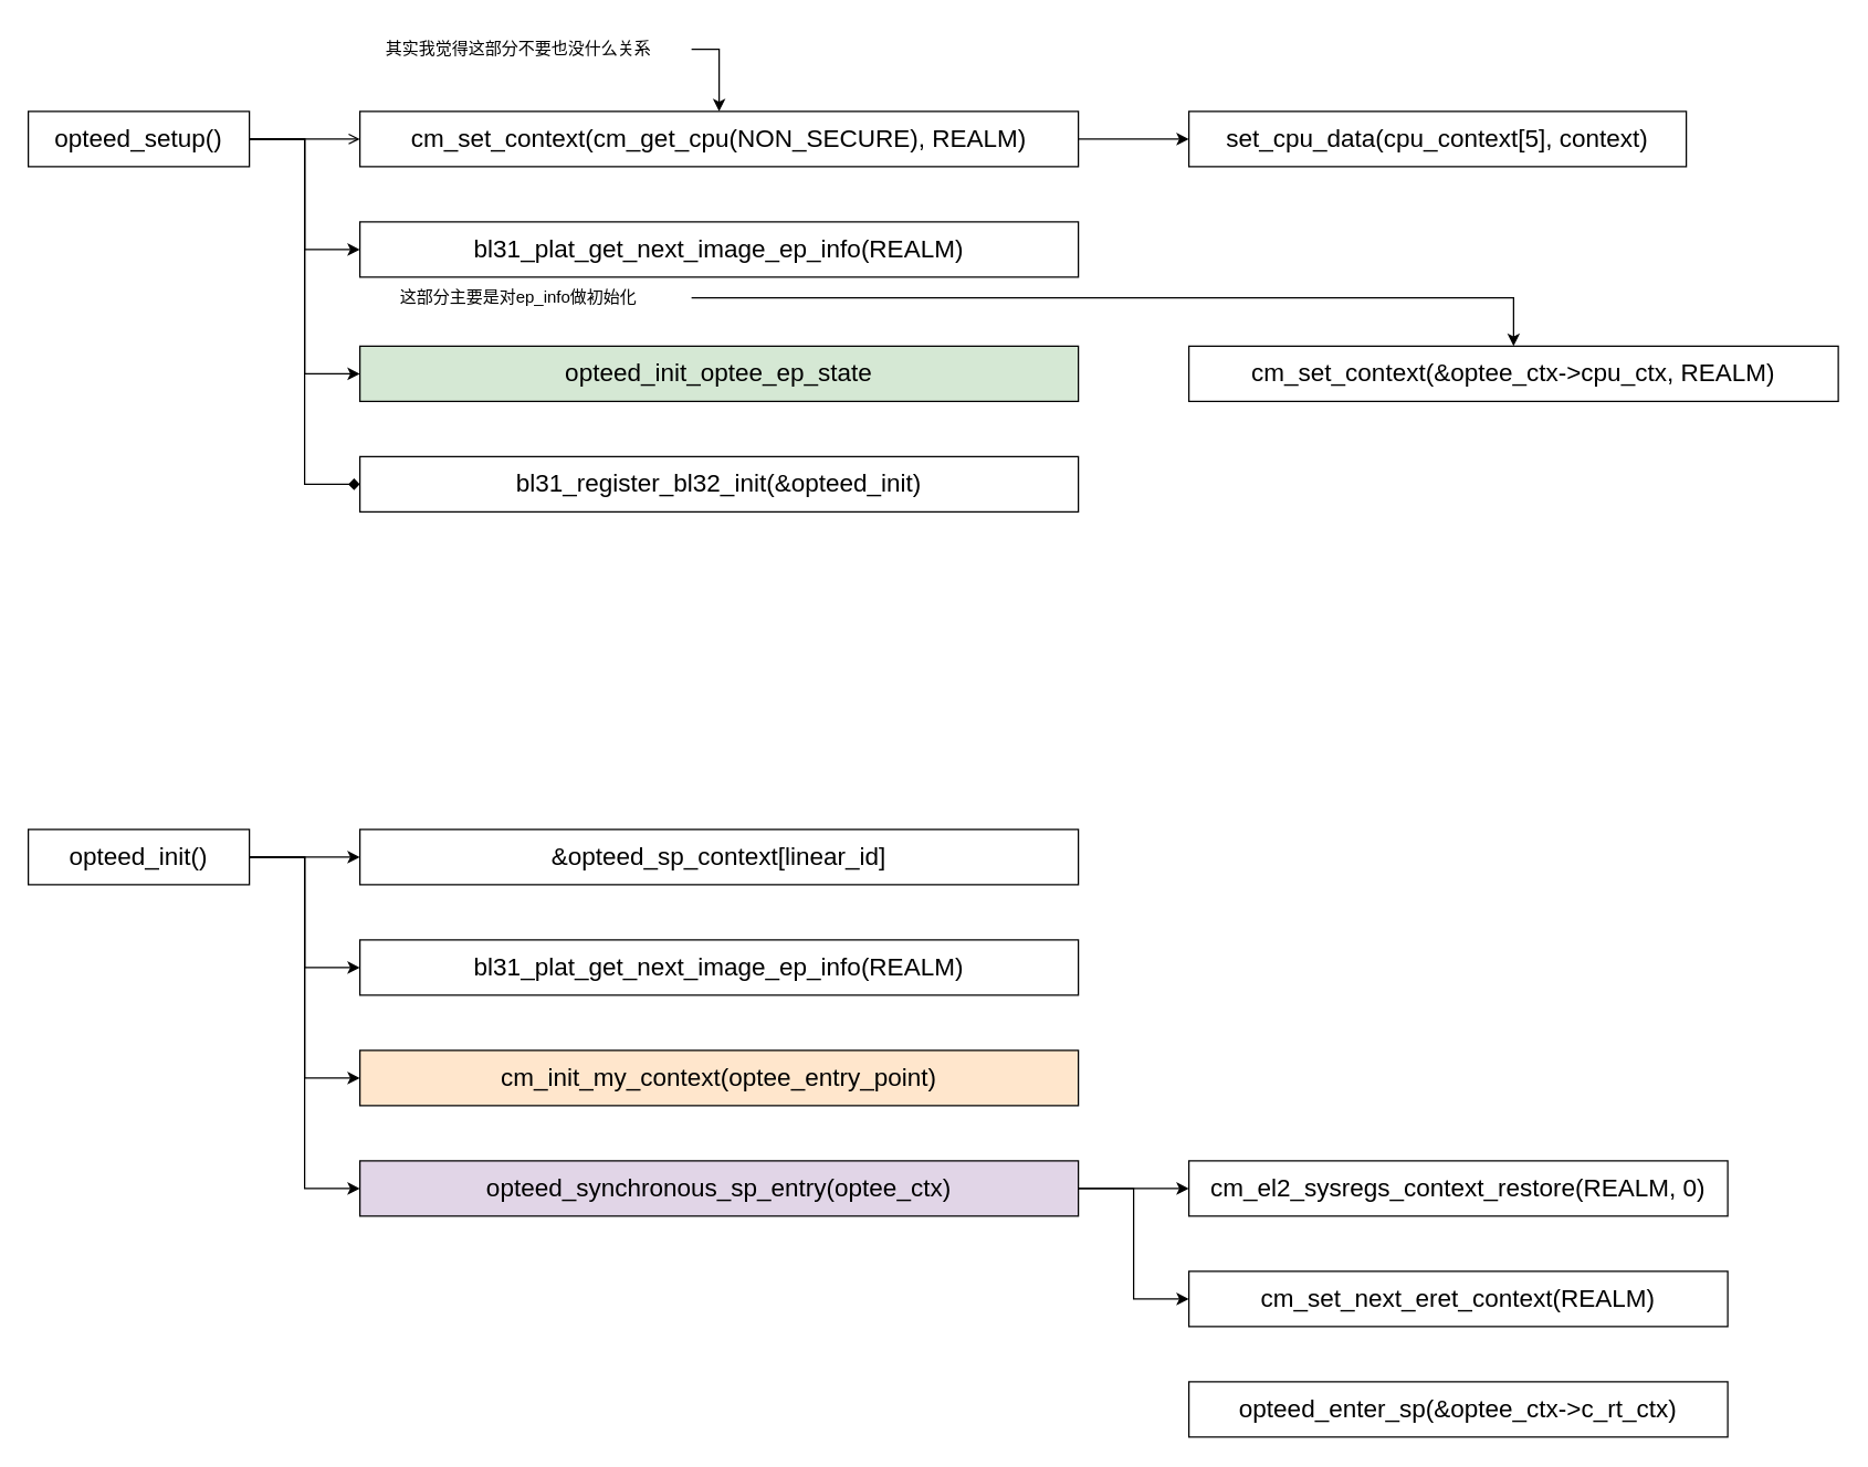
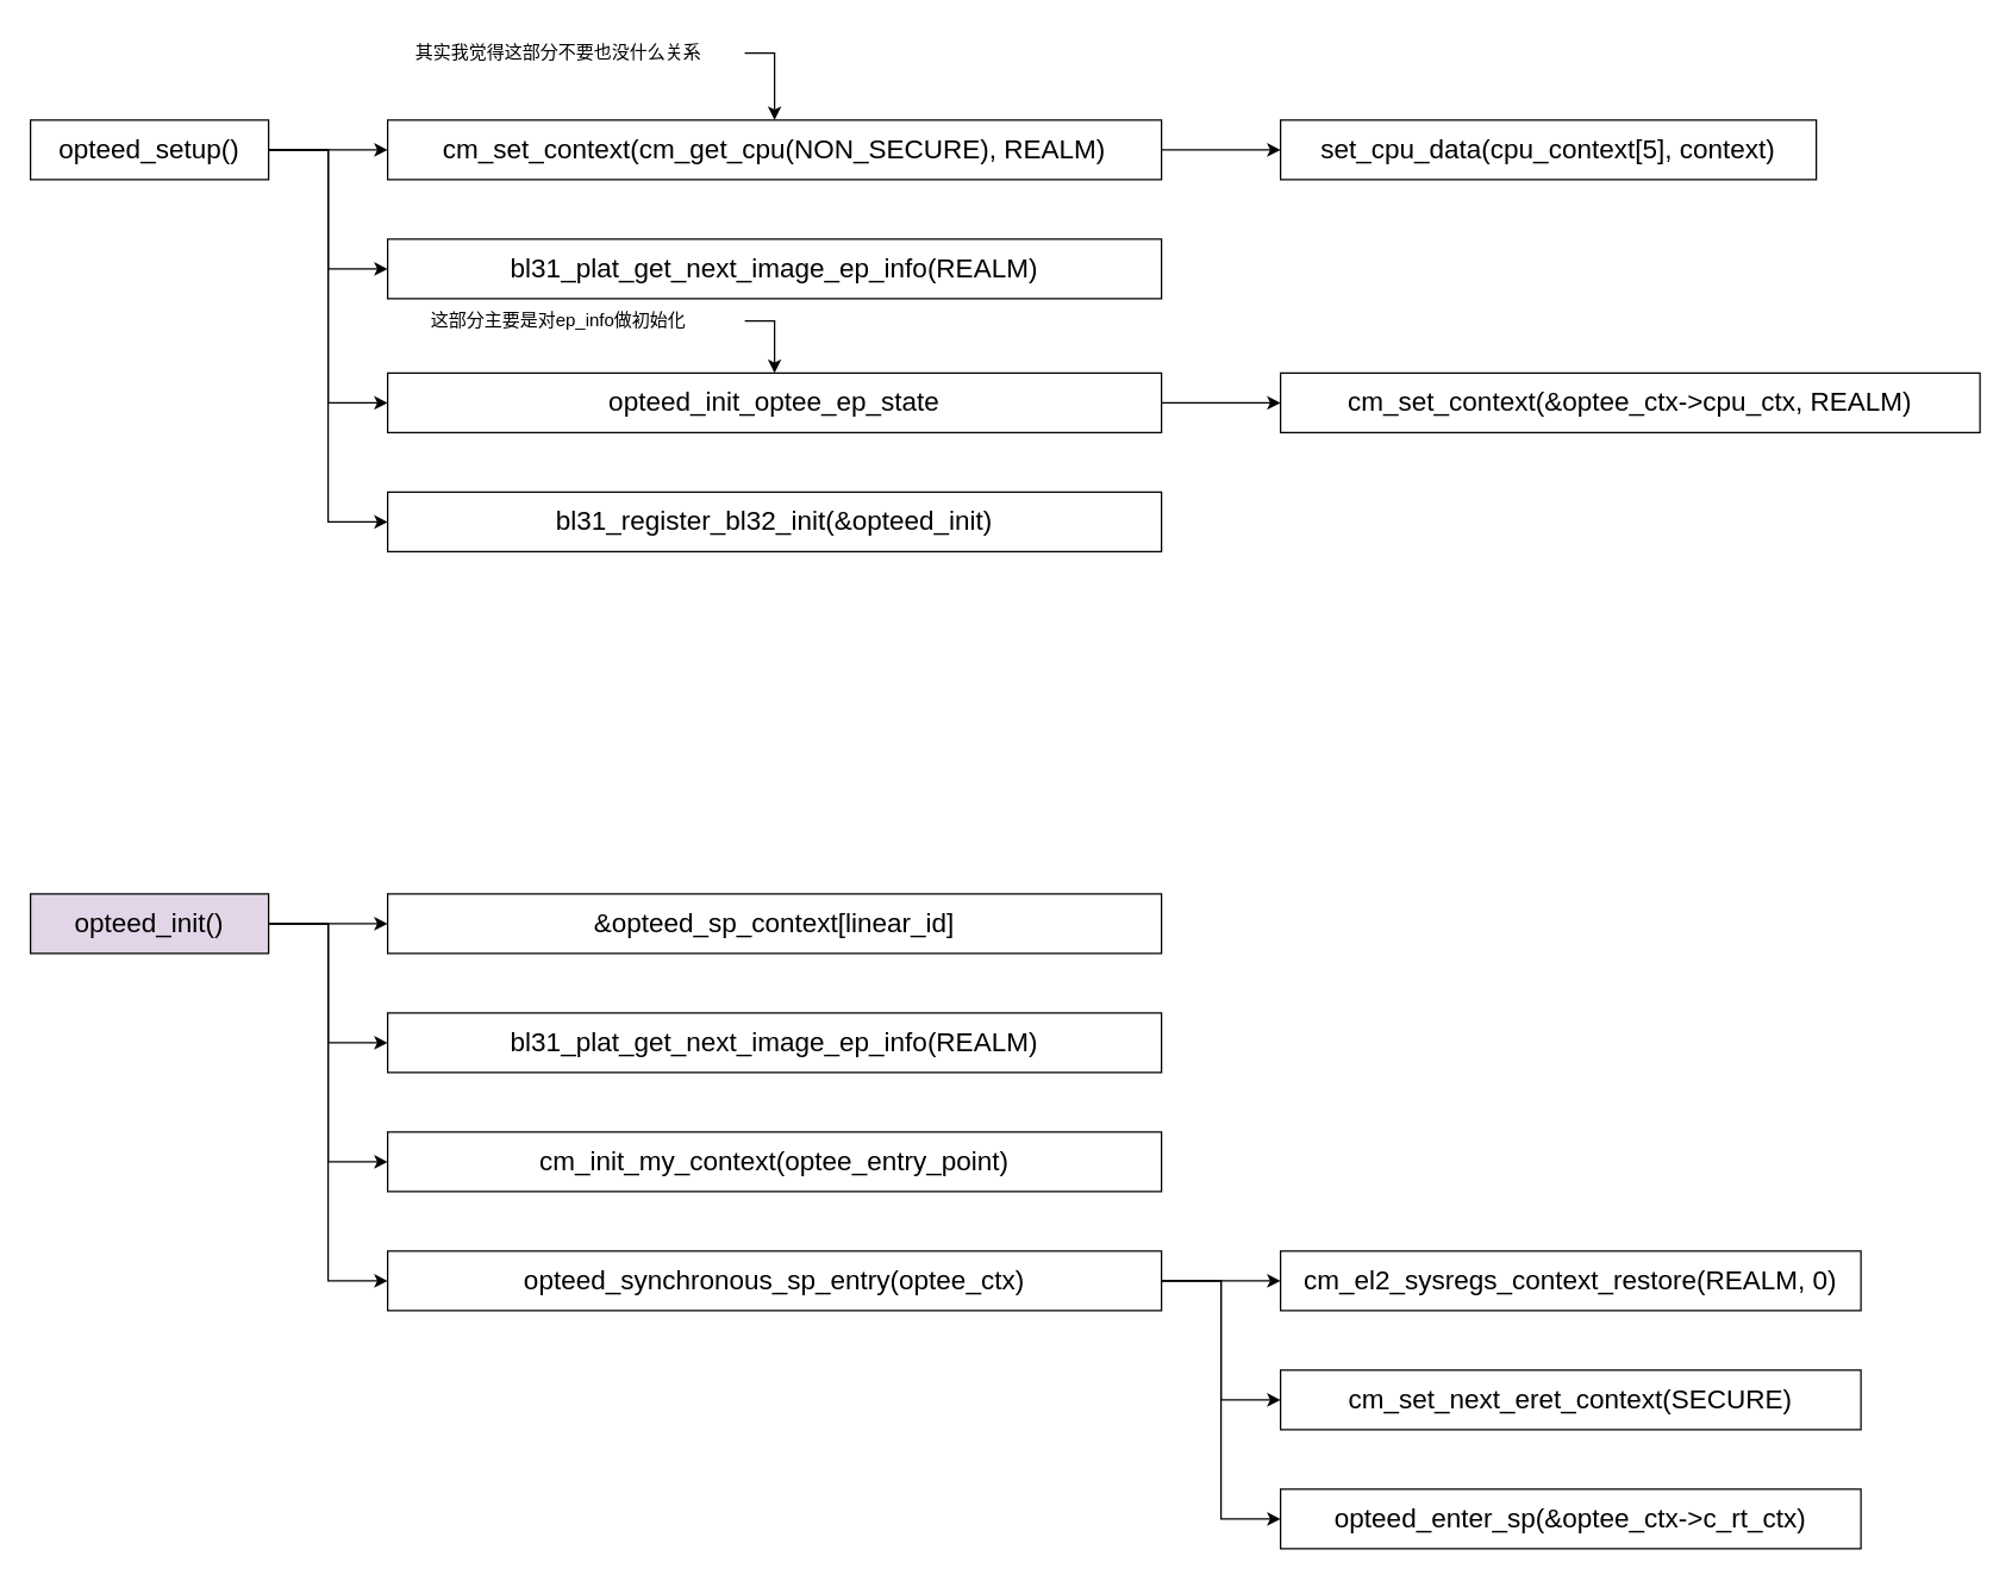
  <mxCell id="0" />
  <mxCell id="1" parent="0" />
- <mxCell id="2" style="edgeStyle=orthogonalEdgeStyle;rounded=0;orthogonalLoop=1;jettySize=auto;html=1;exitX=1;exitY=0.5;exitDx=0;exitDy=0;entryX=0;entryY=0.5;entryDx=0;entryDy=0;endArrow=open;" edge="1" parent="1" source="6" target="8"><mxGeometry relative="1" as="geometry" /></mxCell>
+ <mxCell id="2" style="edgeStyle=orthogonalEdgeStyle;rounded=0;orthogonalLoop=1;jettySize=auto;html=1;exitX=1;exitY=0.5;exitDx=0;exitDy=0;entryX=0;entryY=0.5;entryDx=0;entryDy=0;" edge="1" parent="1" source="6" target="8"><mxGeometry relative="1" as="geometry" /></mxCell>
  <mxCell id="3" style="edgeStyle=orthogonalEdgeStyle;rounded=0;orthogonalLoop=1;jettySize=auto;html=1;exitX=1;exitY=0.5;exitDx=0;exitDy=0;entryX=0;entryY=0.5;entryDx=0;entryDy=0;" edge="1" parent="1" source="6" target="10"><mxGeometry relative="1" as="geometry" /></mxCell>
  <mxCell id="4" style="edgeStyle=orthogonalEdgeStyle;rounded=0;orthogonalLoop=1;jettySize=auto;html=1;exitX=1;exitY=0.5;exitDx=0;exitDy=0;entryX=0;entryY=0.5;entryDx=0;entryDy=0;" edge="1" parent="1" source="6" target="12"><mxGeometry relative="1" as="geometry" /></mxCell>
- <mxCell id="5" style="edgeStyle=orthogonalEdgeStyle;rounded=0;orthogonalLoop=1;jettySize=auto;html=1;exitX=1;exitY=0.5;exitDx=0;exitDy=0;entryX=0;entryY=0.5;entryDx=0;entryDy=0;endArrow=diamond;" edge="1" parent="1" source="6" target="13"><mxGeometry relative="1" as="geometry" /></mxCell>
+ <mxCell id="5" style="edgeStyle=orthogonalEdgeStyle;rounded=0;orthogonalLoop=1;jettySize=auto;html=1;exitX=1;exitY=0.5;exitDx=0;exitDy=0;entryX=0;entryY=0.5;entryDx=0;entryDy=0;" edge="1" parent="1" source="6" target="13"><mxGeometry relative="1" as="geometry" /></mxCell>
  <mxCell id="6" value="&lt;font style=&quot;font-size: 18px;&quot;&gt;opteed_setup()&lt;/font&gt;" style="rounded=0;whiteSpace=wrap;html=1;" vertex="1" parent="1"><mxGeometry x="20" y="80" width="160" height="40" as="geometry" /></mxCell>
  <mxCell id="7" style="edgeStyle=orthogonalEdgeStyle;rounded=0;orthogonalLoop=1;jettySize=auto;html=1;exitX=1;exitY=0.5;exitDx=0;exitDy=0;entryX=0;entryY=0.5;entryDx=0;entryDy=0;" edge="1" parent="1" source="8" target="9"><mxGeometry relative="1" as="geometry" /></mxCell>
  <mxCell id="8" value="&lt;font style=&quot;font-size: 18px;&quot;&gt;cm_set_context(cm_get_cpu(NON_SECURE), REALM)&lt;/font&gt;" style="rounded=0;whiteSpace=wrap;html=1;" vertex="1" parent="1"><mxGeometry x="260" y="80" width="520" height="40" as="geometry" /></mxCell>
  <mxCell id="9" value="&lt;font style=&quot;font-size: 18px;&quot;&gt;set_cpu_data(cpu_context[5], context)&lt;/font&gt;" style="rounded=0;whiteSpace=wrap;html=1;" vertex="1" parent="1"><mxGeometry x="860" y="80" width="360" height="40" as="geometry" /></mxCell>
  <mxCell id="10" value="&lt;font style=&quot;font-size: 18px;&quot;&gt;bl31_plat_get_next_image_ep_info(REALM)&lt;/font&gt;" style="rounded=0;whiteSpace=wrap;html=1;" vertex="1" parent="1"><mxGeometry x="260" y="160" width="520" height="40" as="geometry" /></mxCell>
- <mxCell id="12" value="&lt;font style=&quot;font-size: 18px;&quot;&gt;opteed_init_optee_ep_state&lt;/font&gt;" style="rounded=0;whiteSpace=wrap;html=1;fillColor=#d5e8d4;" vertex="1" parent="1"><mxGeometry x="260" y="250" width="520" height="40" as="geometry" /></mxCell>
+ <mxCell id="11" style="edgeStyle=orthogonalEdgeStyle;rounded=0;orthogonalLoop=1;jettySize=auto;html=1;exitX=1;exitY=0.5;exitDx=0;exitDy=0;" edge="1" parent="1" source="12" target="24"><mxGeometry relative="1" as="geometry" /></mxCell>
+ <mxCell id="12" value="&lt;font style=&quot;font-size: 18px;&quot;&gt;opteed_init_optee_ep_state&lt;/font&gt;" style="rounded=0;whiteSpace=wrap;html=1;" vertex="1" parent="1"><mxGeometry x="260" y="250" width="520" height="40" as="geometry" /></mxCell>
  <mxCell id="13" value="&lt;font style=&quot;font-size: 18px;&quot;&gt;bl31_register_bl32_init(&amp;amp;opteed_init)&lt;/font&gt;" style="rounded=0;whiteSpace=wrap;html=1;" vertex="1" parent="1"><mxGeometry x="260" y="330" width="520" height="40" as="geometry" /></mxCell>
  <mxCell id="14" style="edgeStyle=orthogonalEdgeStyle;rounded=0;orthogonalLoop=1;jettySize=auto;html=1;exitX=1;exitY=0.5;exitDx=0;exitDy=0;entryX=0.5;entryY=0;entryDx=0;entryDy=0;" edge="1" parent="1" source="15" target="8"><mxGeometry relative="1" as="geometry" /></mxCell>
  <mxCell id="15" value="其实我觉得这部分不要也没什么关系" style="text;html=1;strokeColor=none;fillColor=none;align=center;verticalAlign=middle;whiteSpace=wrap;rounded=0;" vertex="1" parent="1"><mxGeometry x="250" y="20" width="250" height="30" as="geometry" /></mxCell>
- <mxCell id="16" style="edgeStyle=orthogonalEdgeStyle;rounded=0;orthogonalLoop=1;jettySize=auto;html=1;exitX=1;exitY=0.5;exitDx=0;exitDy=0;" edge="1" parent="1" source="17" target="24"><mxGeometry relative="1" as="geometry" /></mxCell>
+ <mxCell id="16" style="edgeStyle=orthogonalEdgeStyle;rounded=0;orthogonalLoop=1;jettySize=auto;html=1;exitX=1;exitY=0.5;exitDx=0;exitDy=0;entryX=0.5;entryY=0;entryDx=0;entryDy=0;" edge="1" parent="1" source="17" target="12"><mxGeometry relative="1" as="geometry" /></mxCell>
  <mxCell id="17" value="这部分主要是对ep_info做初始化" style="text;html=1;strokeColor=none;fillColor=none;align=center;verticalAlign=middle;whiteSpace=wrap;rounded=0;" vertex="1" parent="1"><mxGeometry x="250" y="200" width="250" height="30" as="geometry" /></mxCell>
  <mxCell id="18" style="edgeStyle=orthogonalEdgeStyle;rounded=0;orthogonalLoop=1;jettySize=auto;html=1;exitX=1;exitY=0.5;exitDx=0;exitDy=0;entryX=0;entryY=0.5;entryDx=0;entryDy=0;" edge="1" parent="1" source="22" target="25"><mxGeometry relative="1" as="geometry" /></mxCell>
  <mxCell id="19" style="edgeStyle=orthogonalEdgeStyle;rounded=0;orthogonalLoop=1;jettySize=auto;html=1;exitX=1;exitY=0.5;exitDx=0;exitDy=0;entryX=0;entryY=0.5;entryDx=0;entryDy=0;" edge="1" parent="1" source="22" target="23"><mxGeometry relative="1" as="geometry" /></mxCell>
  <mxCell id="20" style="edgeStyle=orthogonalEdgeStyle;rounded=0;orthogonalLoop=1;jettySize=auto;html=1;exitX=1;exitY=0.5;exitDx=0;exitDy=0;entryX=0;entryY=0.5;entryDx=0;entryDy=0;" edge="1" parent="1" source="22" target="26"><mxGeometry relative="1" as="geometry" /></mxCell>
  <mxCell id="21" style="edgeStyle=orthogonalEdgeStyle;rounded=0;orthogonalLoop=1;jettySize=auto;html=1;exitX=1;exitY=0.5;exitDx=0;exitDy=0;entryX=0;entryY=0.5;entryDx=0;entryDy=0;" edge="1" parent="1" source="22" target="30"><mxGeometry relative="1" as="geometry" /></mxCell>
- <mxCell id="22" value="&lt;font style=&quot;font-size: 18px;&quot;&gt;opteed_init()&lt;/font&gt;" style="rounded=0;whiteSpace=wrap;html=1;" vertex="1" parent="1"><mxGeometry x="20" y="600" width="160" height="40" as="geometry" /></mxCell>
+ <mxCell id="22" value="&lt;font style=&quot;font-size: 18px;&quot;&gt;opteed_init()&lt;/font&gt;" style="rounded=0;whiteSpace=wrap;html=1;fillColor=#e1d5e7;" vertex="1" parent="1"><mxGeometry x="20" y="600" width="160" height="40" as="geometry" /></mxCell>
  <mxCell id="23" value="&lt;font style=&quot;font-size: 18px;&quot;&gt;bl31_plat_get_next_image_ep_info(REALM)&lt;/font&gt;" style="rounded=0;whiteSpace=wrap;html=1;" vertex="1" parent="1"><mxGeometry x="260" y="680" width="520" height="40" as="geometry" /></mxCell>
  <mxCell id="24" value="&lt;font style=&quot;font-size: 18px;&quot;&gt;cm_set_context(&amp;amp;optee_ctx-&amp;gt;cpu_ctx, REALM)&lt;/font&gt;" style="rounded=0;whiteSpace=wrap;html=1;" vertex="1" parent="1"><mxGeometry x="860" y="250" width="470" height="40" as="geometry" /></mxCell>
  <mxCell id="25" value="&lt;font style=&quot;font-size: 18px;&quot;&gt;&amp;amp;opteed_sp_context[linear_id]&lt;/font&gt;" style="rounded=0;whiteSpace=wrap;html=1;" vertex="1" parent="1"><mxGeometry x="260" y="600" width="520" height="40" as="geometry" /></mxCell>
- <mxCell id="26" value="&lt;font style=&quot;font-size: 18px;&quot;&gt;cm_init_my_context(optee_entry_point)&lt;/font&gt;" style="rounded=0;whiteSpace=wrap;html=1;fillColor=#ffe6cc;" vertex="1" parent="1"><mxGeometry x="260" y="760" width="520" height="40" as="geometry" /></mxCell>
+ <mxCell id="26" value="&lt;font style=&quot;font-size: 18px;&quot;&gt;cm_init_my_context(optee_entry_point)&lt;/font&gt;" style="rounded=0;whiteSpace=wrap;html=1;" vertex="1" parent="1"><mxGeometry x="260" y="760" width="520" height="40" as="geometry" /></mxCell>
  <mxCell id="27" style="edgeStyle=orthogonalEdgeStyle;rounded=0;orthogonalLoop=1;jettySize=auto;html=1;exitX=1;exitY=0.5;exitDx=0;exitDy=0;entryX=0;entryY=0.5;entryDx=0;entryDy=0;" edge="1" parent="1" source="30" target="31"><mxGeometry relative="1" as="geometry" /></mxCell>
  <mxCell id="28" style="edgeStyle=orthogonalEdgeStyle;rounded=0;orthogonalLoop=1;jettySize=auto;html=1;exitX=1;exitY=0.5;exitDx=0;exitDy=0;entryX=0;entryY=0.5;entryDx=0;entryDy=0;" edge="1" parent="1" source="30" target="32"><mxGeometry relative="1" as="geometry" /></mxCell>
- <mxCell id="30" value="&lt;font style=&quot;font-size: 18px;&quot;&gt;opteed_synchronous_sp_entry(optee_ctx)&lt;/font&gt;" style="rounded=0;whiteSpace=wrap;html=1;fillColor=#e1d5e7;" vertex="1" parent="1"><mxGeometry x="260" y="840" width="520" height="40" as="geometry" /></mxCell>
+ <mxCell id="29" style="edgeStyle=orthogonalEdgeStyle;rounded=0;orthogonalLoop=1;jettySize=auto;html=1;exitX=1;exitY=0.5;exitDx=0;exitDy=0;entryX=0;entryY=0.5;entryDx=0;entryDy=0;" edge="1" parent="1" source="30" target="33"><mxGeometry relative="1" as="geometry" /></mxCell>
+ <mxCell id="30" value="&lt;font style=&quot;font-size: 18px;&quot;&gt;opteed_synchronous_sp_entry(optee_ctx)&lt;/font&gt;" style="rounded=0;whiteSpace=wrap;html=1;" vertex="1" parent="1"><mxGeometry x="260" y="840" width="520" height="40" as="geometry" /></mxCell>
  <mxCell id="31" value="&lt;font style=&quot;font-size: 18px;&quot;&gt;cm_el2_sysregs_context_restore(REALM, 0)&lt;/font&gt;" style="rounded=0;whiteSpace=wrap;html=1;" vertex="1" parent="1"><mxGeometry x="860" y="840" width="390" height="40" as="geometry" /></mxCell>
- <mxCell id="32" value="&lt;font style=&quot;font-size: 18px;&quot;&gt;cm_set_next_eret_context(REALM)&lt;/font&gt;" style="rounded=0;whiteSpace=wrap;html=1;" vertex="1" parent="1"><mxGeometry x="860" y="920" width="390" height="40" as="geometry" /></mxCell>
+ <mxCell id="32" value="&lt;font style=&quot;font-size: 18px;&quot;&gt;cm_set_next_eret_context(SECURE)&lt;/font&gt;" style="rounded=0;whiteSpace=wrap;html=1;" vertex="1" parent="1"><mxGeometry x="860" y="920" width="390" height="40" as="geometry" /></mxCell>
  <mxCell id="33" value="&lt;font style=&quot;font-size: 18px;&quot;&gt;opteed_enter_sp(&amp;amp;optee_ctx-&amp;gt;c_rt_ctx)&lt;/font&gt;" style="rounded=0;whiteSpace=wrap;html=1;" vertex="1" parent="1"><mxGeometry x="860" y="1000" width="390" height="40" as="geometry" /></mxCell>
